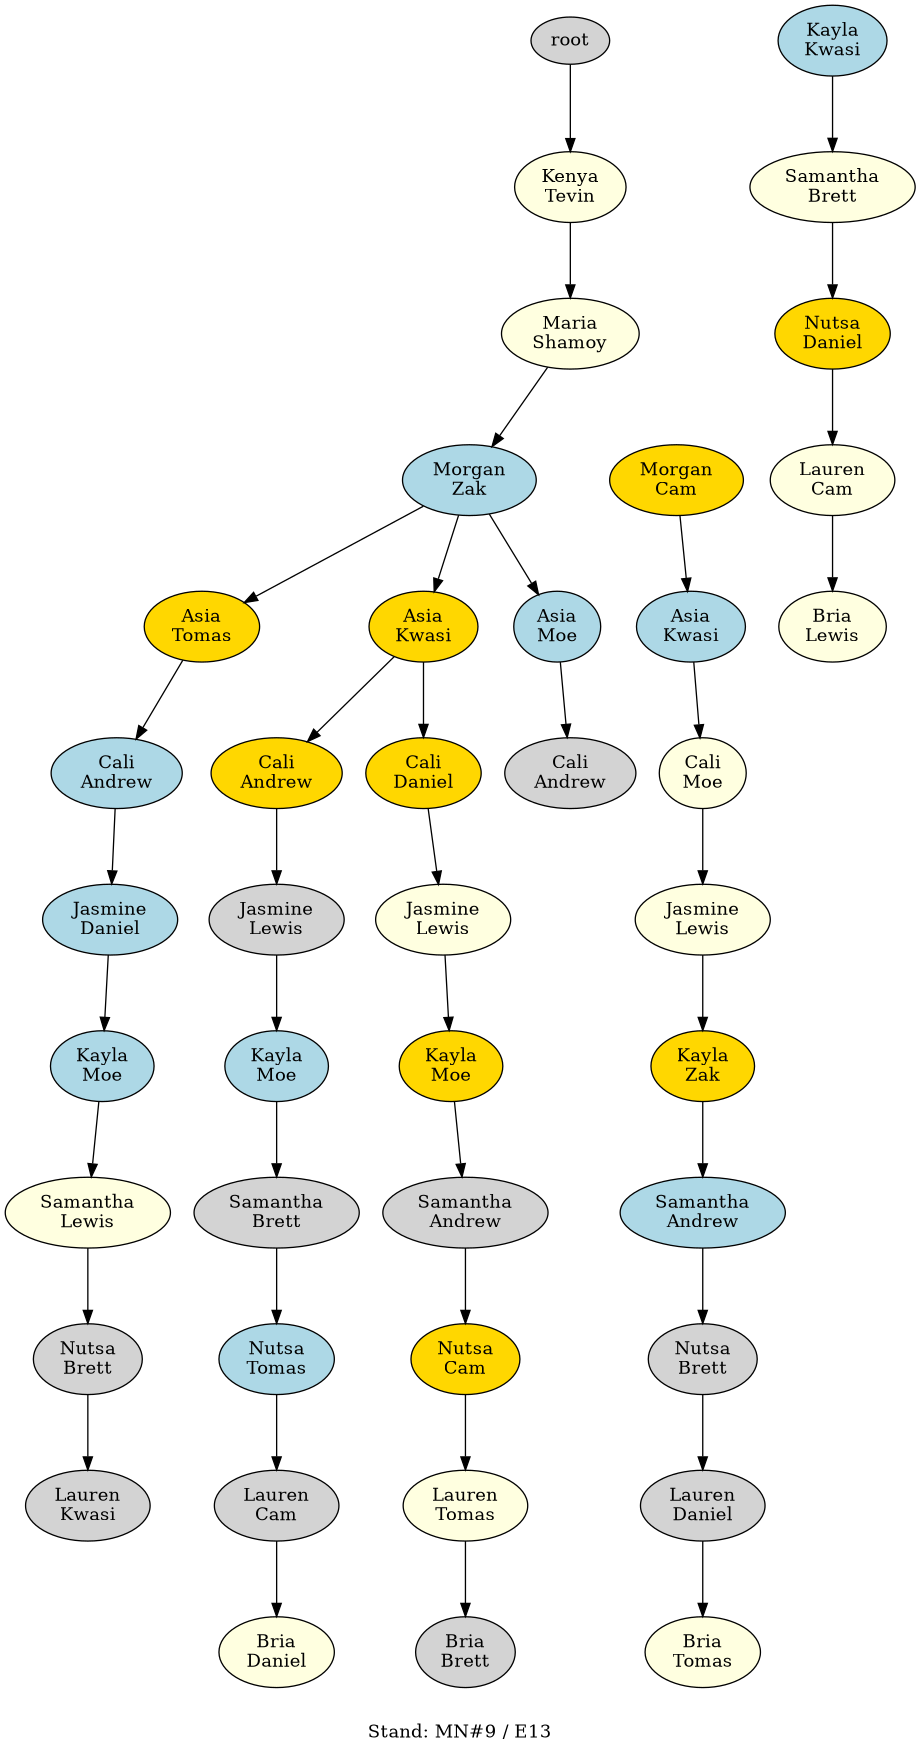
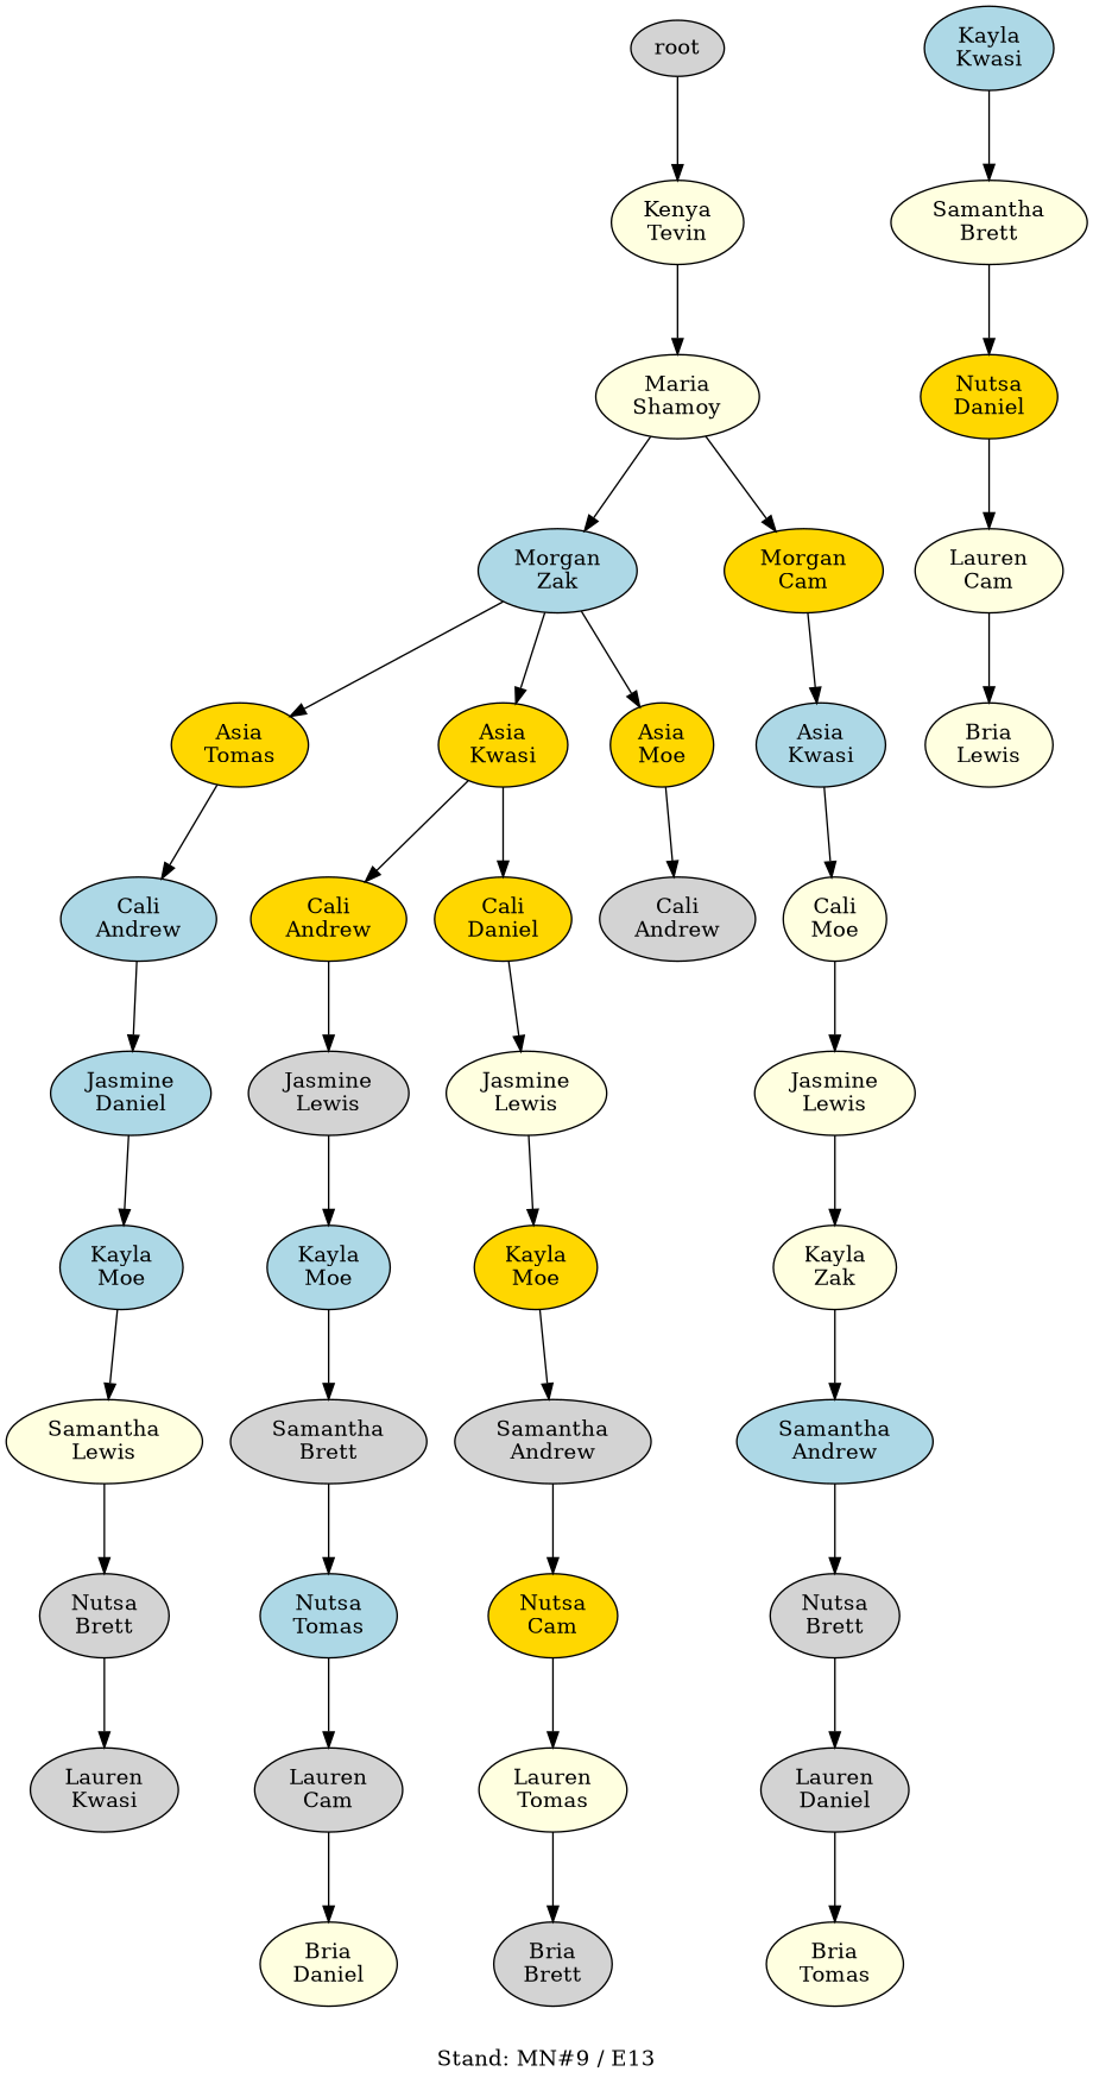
  digraph {
    label="Stand: MN#9 / E13"
    labelloc=b
    ranksep=0.8
    node [fillcolor=lightyellow style=filled]
    n1 [label="Kenya\nTevin"]
    n2 [label="Maria\nShamoy"]
    n3 [fillcolor=lightblue label="Morgan\nZak"]
    n4 [fillcolor=gold label="Morgan\nCam"]
    root [fillcolor=lightgrey]
    n6 [fillcolor=gold label="Asia\nTomas"]
    n7 [fillcolor=gold label="Asia\nKwasi"]
-   n8 [fillcolor=lightblue label="Asia\nMoe"]
+   n8 [fillcolor=gold label="Asia\nMoe"]
    n9 [fillcolor=lightblue label="Asia\nKwasi"]
    n10 [fillcolor=lightblue label="Cali\nAndrew"]
    n11 [fillcolor=gold label="Cali\nAndrew"]
    n12 [fillcolor=gold label="Cali\nDaniel"]
    n13 [fillcolor=lightgrey label="Cali\nAndrew"]
    n14 [fillcolor=lightblue label="Jasmine\nDaniel"]
    n15 [fillcolor=lightblue label="Kayla\nMoe"]
    n16 [label="Samantha\nLewis"]
    n17 [fillcolor=lightgrey label="Nutsa\nBrett"]
    n18 [fillcolor=lightgrey label="Lauren\nKwasi"]
    n19 [label="Cali\nMoe"]
    n20 [label="Jasmine\nLewis"]
-   n21 [fillcolor=gold label="Kayla\nZak"]
+   n21 [label="Kayla\nZak"]
    n22 [fillcolor=lightblue label="Samantha\nAndrew"]
    n23 [fillcolor=lightgrey label="Nutsa\nBrett"]
    n24 [fillcolor=lightgrey label="Lauren\nDaniel"]
    n25 [label="Bria\nTomas"]
    n26 [fillcolor=lightgrey label="Jasmine\nLewis"]
    n27 [label="Jasmine\nLewis"]
    n28 [fillcolor=lightblue label="Kayla\nMoe"]
    n29 [fillcolor=lightgrey label="Samantha\nBrett"]
    n30 [fillcolor=lightblue label="Nutsa\nTomas"]
    n31 [fillcolor=lightgrey label="Lauren\nCam"]
    n32 [label="Bria\nDaniel"]
    n33 [fillcolor=lightblue label="Kayla\nKwasi"]
    n34 [label="Samantha\nBrett"]
    n35 [fillcolor=gold label="Nutsa\nDaniel"]
    n36 [label="Lauren\nCam"]
    n37 [label="Bria\nLewis"]
    n38 [fillcolor=gold label="Kayla\nMoe"]
    n39 [fillcolor=lightgrey label="Samantha\nAndrew"]
    n40 [fillcolor=gold label="Nutsa\nCam"]
    n41 [label="Lauren\nTomas"]
    n42 [fillcolor=lightgrey label="Bria\nBrett"]
    n1 -> n2
    n2 -> n3
+   n2 -> n4
    n3 -> n6
    n3 -> n7
    n3 -> n8
    n4 -> n9
    root -> n1
    n6 -> n10
    n7 -> n11
    n7 -> n12
    n8 -> n13
    n9 -> n19
    n10 -> n14
    n11 -> n26
    n12 -> n27
    n14 -> n15
    n15 -> n16
    n16 -> n17
    n17 -> n18
    n19 -> n20
    n20 -> n21
    n21 -> n22
    n22 -> n23
    n23 -> n24
    n24 -> n25
    n26 -> n28
    n27 -> n38
    n28 -> n29
    n29 -> n30
    n30 -> n31
    n31 -> n32
    n33 -> n34
    n34 -> n35
    n35 -> n36
    n36 -> n37
    n38 -> n39
    n39 -> n40
    n40 -> n41
    n41 -> n42
  }
